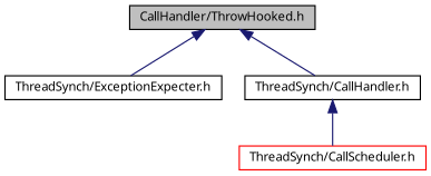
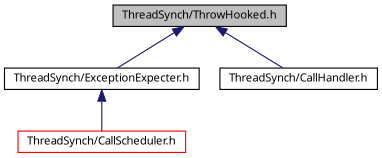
  digraph {
    rankdir=TB
    node [color=black fillcolor=white fontname="FreeSans.ttf" fontsize=10 shape=record style=filled]
    edge [color=midnightblue dir=back fontname="FreeSans.ttf" fontsize=10 labelfontname="FreeSans.ttf" labelfontsize=10 style=solid]
-   n1 [fillcolor=grey75 fontcolor=black height=0.2 label="CallHandler/ThrowHooked.h" width=0.4]
+   n1 [fillcolor=grey75 fontcolor=black height=0.2 label="ThreadSynch/ThrowHooked.h" width=0.4]
    n2 [height=0.2 label="ThreadSynch/ExceptionExpecter.h" width=0.4]
    n3 [height=0.2 label="ThreadSynch/CallHandler.h" width=0.4]
    n4 [color=red height=0.2 label="ThreadSynch/CallScheduler.h" width=0.4]
    n1 -> n2
    n1 -> n3
-   n3 -> n4
+   n2 -> n4
  }
